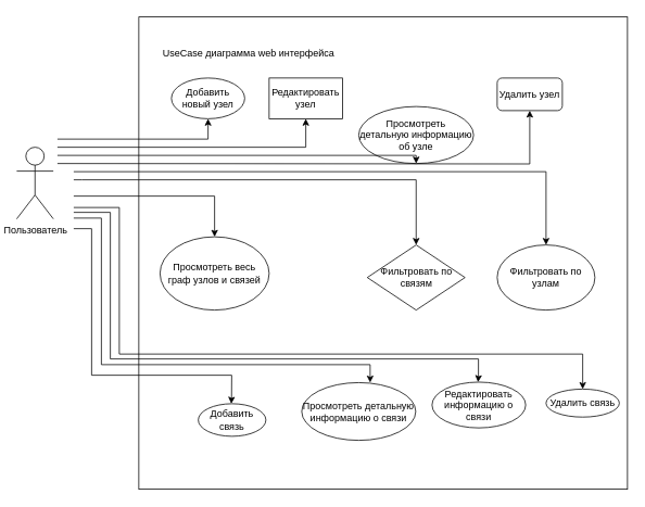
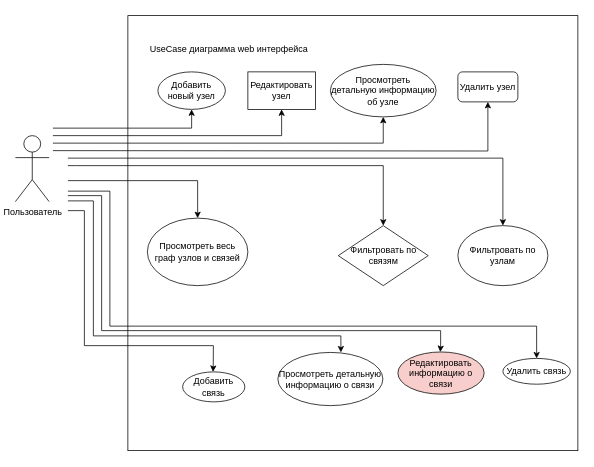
  <mxCell id="0" />
  <mxCell id="1" parent="0" />
  <mxCell id="2" value="" style="rounded=0;whiteSpace=wrap;html=1;" vertex="1" parent="1"><mxGeometry x="170" y="20" width="600" height="580" as="geometry" /></mxCell>
  <mxCell id="3" value="" style="edgeStyle=orthogonalEdgeStyle;rounded=0;orthogonalLoop=1;jettySize=auto;html=1;entryX=0.5;entryY=1;entryDx=0;entryDy=0;" edge="1" parent="1" target="7"><mxGeometry relative="1" as="geometry"><mxPoint x="70" y="170" as="sourcePoint" /><Array as="points"><mxPoint x="70" y="170" /><mxPoint x="255" y="170" /></Array></mxGeometry></mxCell>
  <mxCell id="4" value="" style="edgeStyle=orthogonalEdgeStyle;rounded=0;orthogonalLoop=1;jettySize=auto;html=1;entryX=0.5;entryY=1;entryDx=0;entryDy=0;" edge="1" parent="1" target="8"><mxGeometry relative="1" as="geometry"><mxPoint x="70" y="180" as="sourcePoint" /><Array as="points"><mxPoint x="70" y="180" /><mxPoint x="375" y="180" /></Array></mxGeometry></mxCell>
  <mxCell id="5" value="UseCase диаграмма web интерфейса" style="text;html=1;strokeColor=none;fillColor=none;align=center;verticalAlign=middle;whiteSpace=wrap;rounded=0;" vertex="1" parent="1"><mxGeometry x="180" y="55" width="250" height="20" as="geometry" /></mxCell>
  <mxCell id="6" value="Удалить узел" style="whiteSpace=wrap;html=1;rounded=1;" vertex="1" parent="1"><mxGeometry x="610" y="95" width="80" height="40" as="geometry" /></mxCell>
  <mxCell id="7" value="Добавить новый узел" style="ellipse;whiteSpace=wrap;html=1;" vertex="1" parent="1"><mxGeometry x="210" y="95" width="90" height="50" as="geometry" /></mxCell>
  <mxCell id="8" value="Редактировать узел" style="whiteSpace=wrap;html=1;rounded=0;" vertex="1" parent="1"><mxGeometry x="330" y="95" width="90" height="50" as="geometry" /></mxCell>
- <mxCell id="9" value="Просмотреть&lt;br&gt;детальную информацию об узле" style="ellipse;whiteSpace=wrap;html=1;" vertex="1" parent="1"><mxGeometry x="440" y="130" width="141" height="70" as="geometry" /></mxCell>
+ <mxCell id="9" value="Просмотреть&lt;br&gt;детальную информацию об узле" style="ellipse;whiteSpace=wrap;html=1;" vertex="1" parent="1"><mxGeometry x="440" y="85" width="141" height="70" as="geometry" /></mxCell>
  <mxCell id="10" value="Пользователь" style="shape=umlActor;verticalLabelPosition=bottom;verticalAlign=top;html=1;strokeWidth=1;" vertex="1" parent="1"><mxGeometry x="20" y="180" width="45" height="88" as="geometry" /></mxCell>
  <mxCell id="11" value="Просмотреть весь граф узлов и связей" style="ellipse;whiteSpace=wrap;html=1;strokeWidth=1;" vertex="1" parent="1"><mxGeometry x="196" y="290" width="134" height="90" as="geometry" /></mxCell>
  <mxCell id="12" value="Просмотреть детальную информацию о связи" style="ellipse;whiteSpace=wrap;html=1;strokeWidth=1;" vertex="1" parent="1"><mxGeometry x="370" y="469.07" width="140" height="70.93" as="geometry" /></mxCell>
  <mxCell id="13" value="Добавить связь" style="ellipse;whiteSpace=wrap;html=1;strokeWidth=1;" vertex="1" parent="1"><mxGeometry x="243" y="495" width="83" height="40" as="geometry" /></mxCell>
- <mxCell id="14" value="Редактировать информацию о связи" style="ellipse;whiteSpace=wrap;html=1;strokeWidth=1;" vertex="1" parent="1"><mxGeometry x="530" y="468.45" width="115" height="56.25" as="geometry" /></mxCell>
+ <mxCell id="14" value="Редактировать информацию о связи" style="ellipse;whiteSpace=wrap;html=1;strokeWidth=1;fillColor=#f8cecc;" vertex="1" parent="1"><mxGeometry x="530" y="468.45" width="115" height="56.25" as="geometry" /></mxCell>
  <mxCell id="15" value="Удалить связь" style="ellipse;whiteSpace=wrap;html=1;strokeWidth=1;" vertex="1" parent="1"><mxGeometry x="670" y="477.06" width="90" height="34.37" as="geometry" /></mxCell>
  <mxCell id="16" value="" style="endArrow=classic;html=1;strokeColor=none;" edge="1" parent="1"><mxGeometry width="50" height="50" relative="1" as="geometry"><mxPoint x="370" y="350" as="sourcePoint" /><mxPoint x="420" y="300" as="targetPoint" /></mxGeometry></mxCell>
  <mxCell id="17" value="" style="endArrow=classic;html=1;edgeStyle=orthogonalEdgeStyle;jumpStyle=arc;rounded=0;entryX=0.5;entryY=0;entryDx=0;entryDy=0;" edge="1" parent="1"><mxGeometry width="50" height="50" relative="1" as="geometry"><mxPoint x="90" y="280" as="sourcePoint" /><mxPoint x="283.5" y="495" as="targetPoint" /><Array as="points"><mxPoint x="112" y="280" /><mxPoint x="112" y="460" /><mxPoint x="284" y="460" /><mxPoint x="284" y="485" /></Array></mxGeometry></mxCell>
  <mxCell id="18" value="" style="endArrow=classic;html=1;edgeStyle=orthogonalEdgeStyle;jumpStyle=arc;rounded=0;entryX=0.5;entryY=0;entryDx=0;entryDy=0;" edge="1" parent="1"><mxGeometry width="50" height="50" relative="1" as="geometry"><mxPoint x="90" y="267" as="sourcePoint" /><mxPoint x="454" y="469.07" as="targetPoint" /><Array as="points"><mxPoint x="124" y="267" /><mxPoint x="124" y="447" /><mxPoint x="454" y="447" /></Array></mxGeometry></mxCell>
  <mxCell id="19" value="" style="endArrow=classic;html=1;edgeStyle=orthogonalEdgeStyle;jumpStyle=arc;rounded=0;entryX=0.5;entryY=0;entryDx=0;entryDy=0;" edge="1" parent="1"><mxGeometry width="50" height="50" relative="1" as="geometry"><mxPoint x="90" y="260" as="sourcePoint" /><mxPoint x="586.5" y="468.45" as="targetPoint" /><Array as="points"><mxPoint x="135" y="260" /><mxPoint x="135" y="440" /><mxPoint x="587" y="440" /><mxPoint x="587" y="462" /></Array></mxGeometry></mxCell>
  <mxCell id="20" value="" style="endArrow=classic;html=1;edgeStyle=orthogonalEdgeStyle;jumpStyle=arc;rounded=0;entryX=0.5;entryY=0;entryDx=0;entryDy=0;" edge="1" parent="1" target="15"><mxGeometry width="50" height="50" relative="1" as="geometry"><mxPoint x="90" y="254" as="sourcePoint" /><mxPoint x="715" y="470" as="targetPoint" /><Array as="points"><mxPoint x="146" y="254" /><mxPoint x="146" y="434" /><mxPoint x="715" y="434" /></Array></mxGeometry></mxCell>
  <mxCell id="21" value="Фильтровать по узлам" style="ellipse;whiteSpace=wrap;html=1;strokeWidth=1;" vertex="1" parent="1"><mxGeometry x="610" y="300" width="120" height="80" as="geometry" /></mxCell>
  <mxCell id="22" value="Фильтровать по связям" style="rhombus;whiteSpace=wrap;html=1;strokeWidth=1;" vertex="1" parent="1"><mxGeometry x="450.5" y="300" width="120" height="80" as="geometry" /></mxCell>
  <mxCell id="23" value="" style="endArrow=classic;html=1;entryX=0.5;entryY=1;entryDx=0;entryDy=0;strokeColor=none;" edge="1" parent="1" target="21"><mxGeometry width="50" height="50" relative="1" as="geometry"><mxPoint x="100" y="230" as="sourcePoint" /><mxPoint x="480" y="260" as="targetPoint" /><Array as="points"><mxPoint x="530" y="340" /></Array></mxGeometry></mxCell>
  <mxCell id="24" value="" style="endArrow=classic;html=1;edgeStyle=orthogonalEdgeStyle;rounded=0;entryX=0.5;entryY=0;entryDx=0;entryDy=0;" edge="1" parent="1" target="21"><mxGeometry width="50" height="50" relative="1" as="geometry"><mxPoint x="90" y="210" as="sourcePoint" /><mxPoint x="570" y="210" as="targetPoint" /><Array as="points"><mxPoint x="670" y="210" /></Array></mxGeometry></mxCell>
  <mxCell id="25" value="" style="endArrow=classic;html=1;edgeStyle=orthogonalEdgeStyle;rounded=0;entryX=0.5;entryY=0;entryDx=0;entryDy=0;" edge="1" parent="1" target="22"><mxGeometry width="50" height="50" relative="1" as="geometry"><mxPoint x="90" y="220" as="sourcePoint" /><mxPoint x="650" y="250" as="targetPoint" /><Array as="points"><mxPoint x="100" y="220" /><mxPoint x="510" y="220" /><mxPoint x="510" y="300" /></Array></mxGeometry></mxCell>
  <mxCell id="26" value="" style="endArrow=classic;html=1;edgeStyle=orthogonalEdgeStyle;entryX=0.5;entryY=0;entryDx=0;entryDy=0;rounded=0;" edge="1" parent="1" target="11"><mxGeometry width="50" height="50" relative="1" as="geometry"><mxPoint x="90" y="240" as="sourcePoint" /><mxPoint x="480" y="250" as="targetPoint" /><Array as="points"><mxPoint x="263" y="240" /></Array></mxGeometry></mxCell>
  <mxCell id="27" value="" style="endArrow=classic;html=1;entryX=0.5;entryY=1;entryDx=0;entryDy=0;edgeStyle=orthogonalEdgeStyle;rounded=0;" edge="1" parent="1" target="9"><mxGeometry width="50" height="50" relative="1" as="geometry"><mxPoint x="70" y="190" as="sourcePoint" /><mxPoint x="150" y="145" as="targetPoint" /><Array as="points"><mxPoint x="70" y="190" /><mxPoint x="511" y="190" /></Array></mxGeometry></mxCell>
  <mxCell id="28" value="" style="endArrow=classic;html=1;entryX=0.5;entryY=1;entryDx=0;entryDy=0;edgeStyle=orthogonalEdgeStyle;rounded=0;" edge="1" parent="1" target="6"><mxGeometry width="50" height="50" relative="1" as="geometry"><mxPoint x="70" y="200" as="sourcePoint" /><mxPoint x="470" y="270" as="targetPoint" /></mxGeometry></mxCell>
